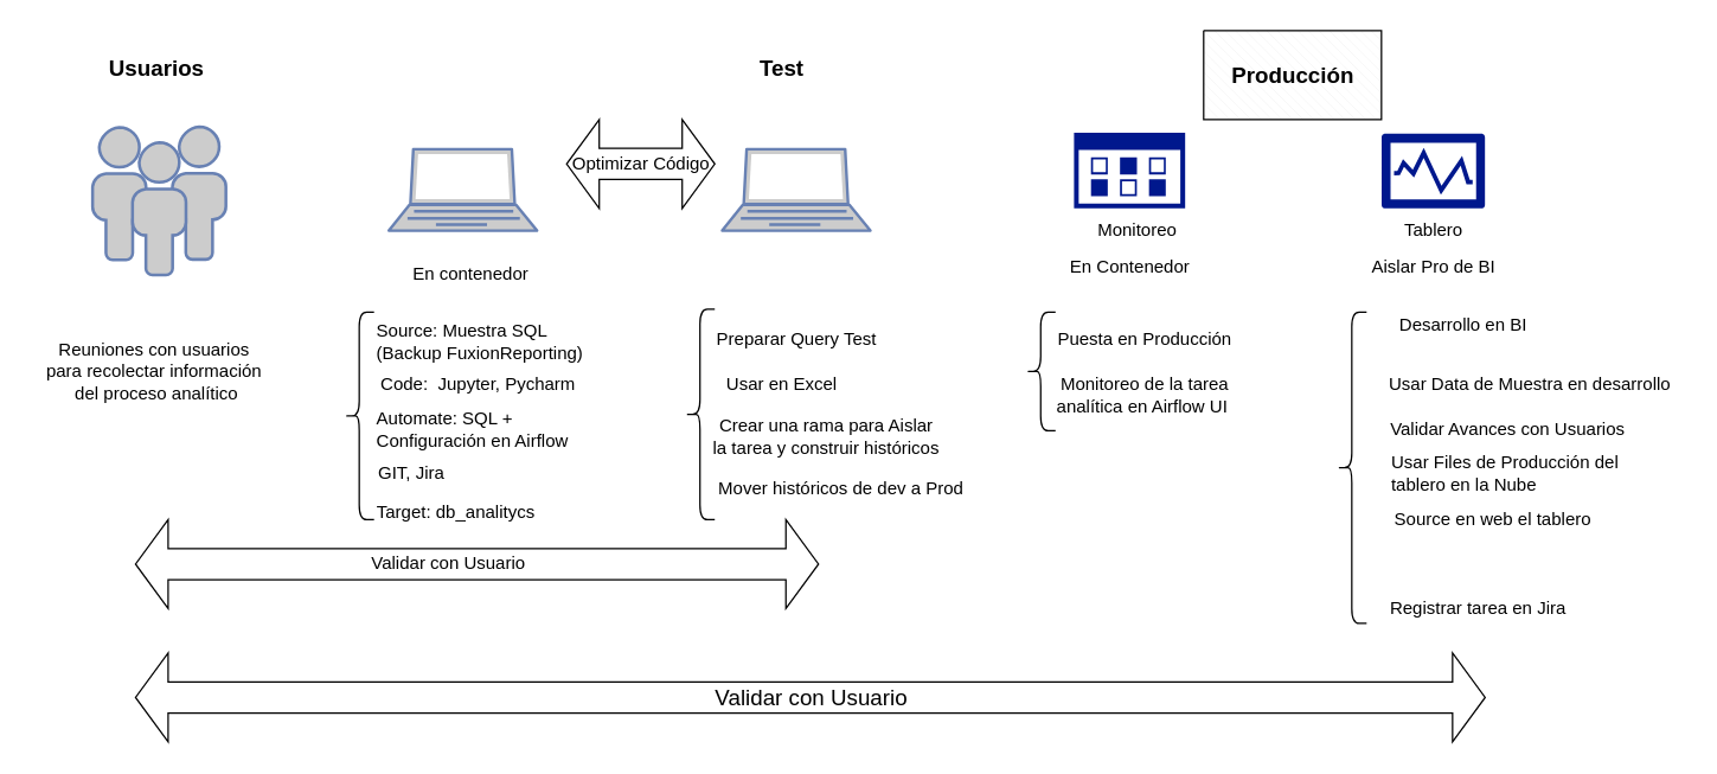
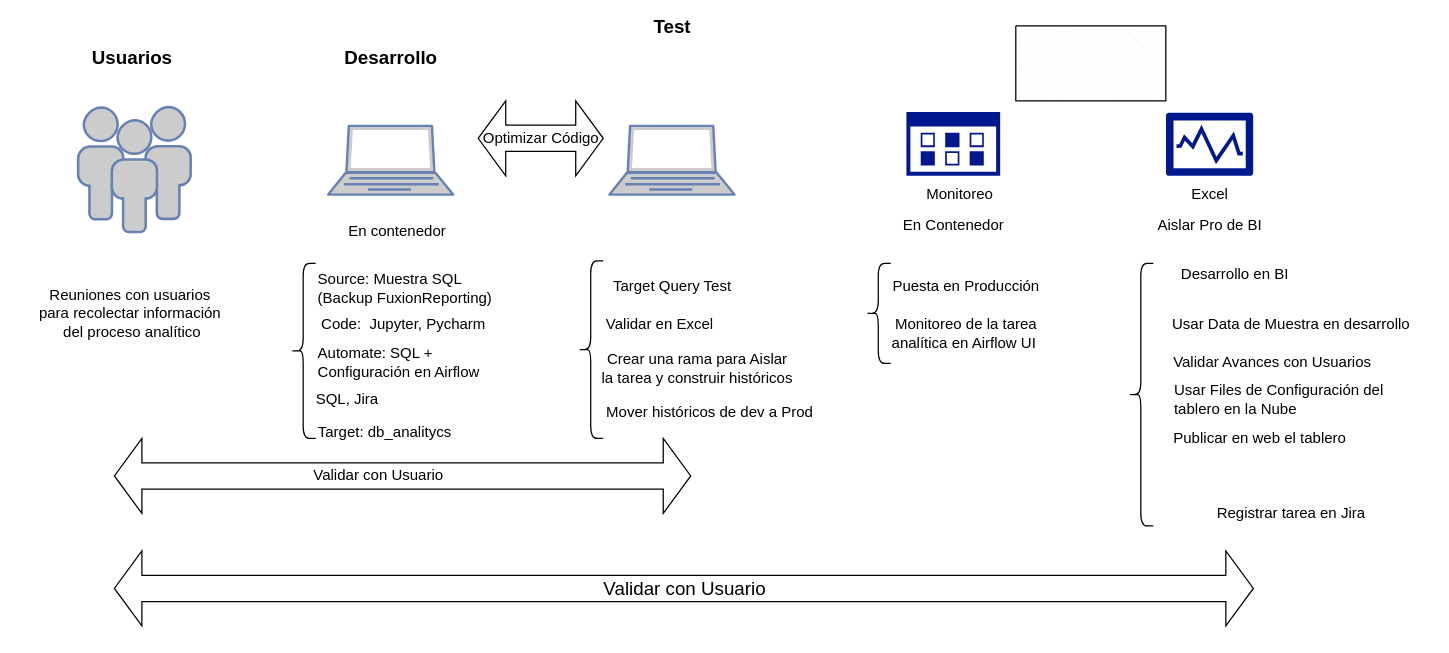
  <mxCell id="0" />
  <mxCell id="1" parent="0" />
  <mxCell id="2" value="" style="fontColor=#0066CC;verticalAlign=top;verticalLabelPosition=bottom;labelPosition=center;align=center;html=1;outlineConnect=0;fillColor=#CCCCCC;strokeColor=#6881B3;gradientColor=none;gradientDirection=north;strokeWidth=2;shape=mxgraph.networks.users;" parent="1" vertex="1"><mxGeometry x="62" y="85" width="90" height="100" as="geometry" /></mxCell>
  <mxCell id="3" value="" style="fontColor=#0066CC;verticalAlign=top;verticalLabelPosition=bottom;labelPosition=center;align=center;html=1;outlineConnect=0;fillColor=#CCCCCC;strokeColor=#6881B3;gradientColor=none;gradientDirection=north;strokeWidth=2;shape=mxgraph.networks.laptop;" parent="1" vertex="1"><mxGeometry x="262" y="100" width="100" height="55" as="geometry" /></mxCell>
  <mxCell id="4" value="" style="sketch=0;aspect=fixed;pointerEvents=1;shadow=0;dashed=0;html=1;strokeColor=none;labelPosition=center;verticalLabelPosition=bottom;verticalAlign=top;align=center;fillColor=#00188D;shape=mxgraph.mscae.enterprise.performance_monitor" parent="1" vertex="1"><mxGeometry x="932" y="89.6" width="70" height="50.4" as="geometry" /></mxCell>
  <mxCell id="5" value="" style="sketch=0;aspect=fixed;pointerEvents=1;shadow=0;dashed=0;html=1;strokeColor=none;labelPosition=center;verticalLabelPosition=bottom;verticalAlign=top;align=center;fillColor=#00188D;shape=mxgraph.mscae.enterprise.management_console;" parent="1" vertex="1"><mxGeometry x="724.5" y="89" width="75" height="51" as="geometry" /></mxCell>
  <mxCell id="6" value="" style="shape=curlyBracket;whiteSpace=wrap;html=1;rounded=1;labelPosition=left;verticalLabelPosition=middle;align=right;verticalAlign=middle;" parent="1" vertex="1"><mxGeometry x="232" y="210" width="20" height="140" as="geometry" /></mxCell>
+ <mxCell id="7" value="Desarrollo" style="text;html=1;align=center;verticalAlign=middle;resizable=0;points=[];autosize=1;strokeColor=none;fillColor=none;fontSize=15;fontStyle=1" parent="1" vertex="1"><mxGeometry x="262" y="30" width="100" height="30" as="geometry" /></mxCell>
  <mxCell id="8" value="Usuarios" style="text;html=1;align=center;verticalAlign=middle;resizable=0;points=[];autosize=1;strokeColor=none;fillColor=none;fontSize=15;fontStyle=1" parent="1" vertex="1"><mxGeometry x="60" y="30" width="90" height="30" as="geometry" /></mxCell>
  <mxCell id="9" value="Automate: SQL + &lt;br&gt;Configuración en Airflow" style="text;html=1;align=left;verticalAlign=middle;resizable=0;points=[];autosize=1;strokeColor=none;fillColor=none;" parent="1" vertex="1"><mxGeometry x="252" y="269" width="150" height="40" as="geometry" /></mxCell>
  <mxCell id="10" value="Source: Muestra SQL &lt;br&gt;(Backup FuxionReporting)" style="text;html=1;align=left;verticalAlign=middle;resizable=0;points=[];autosize=1;strokeColor=none;fillColor=none;" parent="1" vertex="1"><mxGeometry x="252" y="210" width="160" height="40" as="geometry" /></mxCell>
  <mxCell id="11" value="Code:&amp;nbsp; Jupyter, Pycharm" style="text;html=1;align=center;verticalAlign=middle;resizable=0;points=[];autosize=1;strokeColor=none;fillColor=none;" parent="1" vertex="1"><mxGeometry x="247" y="244" width="150" height="30" as="geometry" /></mxCell>
- <mxCell id="12" value="GIT, Jira" style="text;html=1;align=center;verticalAlign=middle;resizable=0;points=[];autosize=1;strokeColor=none;fillColor=none;" parent="1" vertex="1"><mxGeometry x="242" y="304" width="70" height="30" as="geometry" /></mxCell>
+ <mxCell id="12" value="SQL, Jira" style="text;html=1;align=center;verticalAlign=middle;resizable=0;points=[];autosize=1;strokeColor=none;fillColor=none;" parent="1" vertex="1"><mxGeometry x="242" y="304" width="70" height="30" as="geometry" /></mxCell>
  <mxCell id="13" value="" style="fontColor=#0066CC;verticalAlign=top;verticalLabelPosition=bottom;labelPosition=center;align=center;html=1;outlineConnect=0;fillColor=#CCCCCC;strokeColor=#6881B3;gradientColor=none;gradientDirection=north;strokeWidth=2;shape=mxgraph.networks.laptop;" parent="1" vertex="1"><mxGeometry x="487" y="100" width="100" height="55" as="geometry" /></mxCell>
  <mxCell id="14" value="" style="shape=curlyBracket;whiteSpace=wrap;html=1;rounded=1;labelPosition=left;verticalLabelPosition=middle;align=right;verticalAlign=middle;" parent="1" vertex="1"><mxGeometry x="462" y="208" width="20" height="142" as="geometry" /></mxCell>
- <mxCell id="15" value="Usar en Excel" style="text;html=1;align=center;verticalAlign=middle;resizable=0;points=[];autosize=1;strokeColor=none;fillColor=none;" parent="1" vertex="1"><mxGeometry x="472" y="244" width="110" height="30" as="geometry" /></mxCell>
- <mxCell id="16" value="Preparar Query Test" style="text;html=1;align=center;verticalAlign=middle;resizable=0;points=[];autosize=1;strokeColor=none;fillColor=none;" parent="1" vertex="1"><mxGeometry x="472" y="214" width="130" height="30" as="geometry" /></mxCell>
- <mxCell id="17" value="Test" style="text;html=1;align=center;verticalAlign=middle;resizable=0;points=[];autosize=1;strokeColor=none;fillColor=none;fontSize=15;fontStyle=1" parent="1" vertex="1"><mxGeometry x="502" y="30" width="50" height="30" as="geometry" /></mxCell>
+ <mxCell id="15" value="Validar en Excel" style="text;html=1;align=center;verticalAlign=middle;resizable=0;points=[];autosize=1;strokeColor=none;fillColor=none;" parent="1" vertex="1"><mxGeometry x="472" y="244" width="110" height="30" as="geometry" /></mxCell>
+ <mxCell id="16" value="Target Query Test" style="text;html=1;align=center;verticalAlign=middle;resizable=0;points=[];autosize=1;strokeColor=none;fillColor=none;" parent="1" vertex="1"><mxGeometry x="472" y="214" width="130" height="30" as="geometry" /></mxCell>
+ <mxCell id="17" value="Test" style="text;html=1;align=center;verticalAlign=middle;resizable=0;points=[];autosize=1;strokeColor=none;fillColor=none;fontSize=15;fontStyle=1" parent="1" vertex="1"><mxGeometry x="512" y="5" width="50" height="30" as="geometry" /></mxCell>
  <mxCell id="18" value="" style="html=1;shadow=0;dashed=0;align=center;verticalAlign=middle;shape=mxgraph.arrows2.twoWayArrow;dy=0.65;dx=22;fontSize=15;" parent="1" vertex="1"><mxGeometry x="382" y="80" width="100" height="60" as="geometry" /></mxCell>
  <mxCell id="19" value="Crear una rama para Aislar &lt;br&gt;la tarea y construir históricos" style="text;html=1;align=center;verticalAlign=middle;resizable=0;points=[];autosize=1;strokeColor=none;fillColor=none;fontSize=12;" parent="1" vertex="1"><mxGeometry x="467" y="274" width="180" height="40" as="geometry" /></mxCell>
  <mxCell id="20" value="Mover históricos de dev a Prod" style="text;html=1;align=center;verticalAlign=middle;resizable=0;points=[];autosize=1;strokeColor=none;fillColor=none;fontSize=12;" parent="1" vertex="1"><mxGeometry x="472" y="314" width="190" height="30" as="geometry" /></mxCell>
  <mxCell id="21" value="" style="shape=curlyBracket;whiteSpace=wrap;html=1;rounded=1;labelPosition=left;verticalLabelPosition=middle;align=right;verticalAlign=middle;" parent="1" vertex="1"><mxGeometry x="692" y="210" width="20" height="80" as="geometry" /></mxCell>
  <mxCell id="22" value="Monitoreo de la tarea &lt;br&gt;analítica en Airflow UI&amp;nbsp;" style="text;html=1;align=center;verticalAlign=middle;resizable=0;points=[];autosize=1;strokeColor=none;fillColor=none;" parent="1" vertex="1"><mxGeometry x="702" y="246" width="140" height="40" as="geometry" /></mxCell>
  <mxCell id="23" value="Puesta en Producción" style="text;html=1;align=center;verticalAlign=middle;resizable=0;points=[];autosize=1;strokeColor=none;fillColor=none;" parent="1" vertex="1"><mxGeometry x="702" y="214" width="140" height="30" as="geometry" /></mxCell>
  <mxCell id="24" value="Reuniones con usuarios&amp;nbsp;&lt;br&gt;para recolectar información&amp;nbsp;&lt;br&gt;del proceso analítico" style="text;html=1;align=center;verticalAlign=middle;resizable=0;points=[];autosize=1;strokeColor=none;fillColor=none;fontSize=12;" parent="1" vertex="1"><mxGeometry x="20" y="220" width="170" height="60" as="geometry" /></mxCell>
  <mxCell id="25" value="" style="shape=curlyBracket;whiteSpace=wrap;html=1;rounded=1;labelPosition=left;verticalLabelPosition=middle;align=right;verticalAlign=middle;" parent="1" vertex="1"><mxGeometry x="902" y="210" width="20" height="210" as="geometry" /></mxCell>
  <mxCell id="26" value="Usar Data de Muestra en desarrollo" style="text;html=1;align=center;verticalAlign=middle;resizable=0;points=[];autosize=1;strokeColor=none;fillColor=none;" parent="1" vertex="1"><mxGeometry x="927" y="244" width="210" height="30" as="geometry" /></mxCell>
  <mxCell id="27" value="Desarrollo en BI" style="text;html=1;align=center;verticalAlign=middle;resizable=0;points=[];autosize=1;strokeColor=none;fillColor=none;" parent="1" vertex="1"><mxGeometry x="932" y="204" width="110" height="30" as="geometry" /></mxCell>
  <mxCell id="28" value="Monitoreo" style="text;html=1;align=center;verticalAlign=middle;resizable=0;points=[];autosize=1;strokeColor=none;fillColor=none;fontSize=12;" parent="1" vertex="1"><mxGeometry x="727" y="140" width="80" height="30" as="geometry" /></mxCell>
- <mxCell id="29" value="Tablero" style="text;html=1;align=center;verticalAlign=middle;resizable=0;points=[];autosize=1;strokeColor=none;fillColor=none;fontSize=12;" parent="1" vertex="1"><mxGeometry x="937" y="140" width="60" height="30" as="geometry" /></mxCell>
+ <mxCell id="29" value="Excel" style="text;html=1;align=center;verticalAlign=middle;resizable=0;points=[];autosize=1;strokeColor=none;fillColor=none;fontSize=12;" parent="1" vertex="1"><mxGeometry x="937" y="140" width="60" height="30" as="geometry" /></mxCell>
  <mxCell id="30" value="Validar Avances con Usuarios" style="text;html=1;align=center;verticalAlign=middle;resizable=0;points=[];autosize=1;strokeColor=none;fillColor=none;fontSize=12;" parent="1" vertex="1"><mxGeometry x="927" y="274" width="180" height="30" as="geometry" /></mxCell>
- <mxCell id="31" value="Source en web el tablero" style="text;html=1;align=center;verticalAlign=middle;resizable=0;points=[];autosize=1;strokeColor=none;fillColor=none;fontSize=12;" parent="1" vertex="1"><mxGeometry x="927" y="335" width="160" height="30" as="geometry" /></mxCell>
+ <mxCell id="31" value="Publicar en web el tablero" style="text;html=1;align=center;verticalAlign=middle;resizable=0;points=[];autosize=1;strokeColor=none;fillColor=none;fontSize=12;" parent="1" vertex="1"><mxGeometry x="927" y="335" width="160" height="30" as="geometry" /></mxCell>
  <mxCell id="32" value="" style="group" parent="1" vertex="1" connectable="0"><mxGeometry x="812" y="20" width="120" height="60" as="geometry" /></mxCell>
  <mxCell id="33" value="" style="verticalLabelPosition=bottom;verticalAlign=top;html=1;shape=mxgraph.basic.patternFillRect;fillStyle=diagRev;step=5;fillStrokeWidth=0.2;fillStrokeColor=#dddddd;fontSize=12;" parent="32" vertex="1"><mxGeometry width="120" height="60" as="geometry" /></mxCell>
- <mxCell id="34" value="Producción" style="text;html=1;align=center;verticalAlign=middle;resizable=0;points=[];autosize=1;strokeColor=none;fillColor=none;fontSize=15;fontStyle=1" parent="32" vertex="1"><mxGeometry x="5" y="15" width="110" height="30" as="geometry" /></mxCell>
  <mxCell id="35" value="En contenedor" style="text;html=1;align=center;verticalAlign=middle;resizable=0;points=[];autosize=1;strokeColor=none;fillColor=none;fontSize=12;" parent="1" vertex="1"><mxGeometry x="267" y="170" width="100" height="30" as="geometry" /></mxCell>
  <mxCell id="36" value="En Contenedor" style="text;html=1;align=center;verticalAlign=middle;resizable=0;points=[];autosize=1;strokeColor=none;fillColor=none;fontSize=12;" parent="1" vertex="1"><mxGeometry x="712" y="165" width="100" height="30" as="geometry" /></mxCell>
- <mxCell id="37" value="Registrar tarea en Jira" style="text;html=1;align=center;verticalAlign=middle;resizable=0;points=[];autosize=1;strokeColor=none;fillColor=none;fontSize=12;" parent="1" vertex="1"><mxGeometry x="927" y="395" width="140" height="30" as="geometry" /></mxCell>
+ <mxCell id="37" value="Registrar tarea en Jira" style="text;html=1;align=center;verticalAlign=middle;resizable=0;points=[];autosize=1;strokeColor=none;fillColor=none;fontSize=12;" parent="1" vertex="1"><mxGeometry x="962" y="395" width="140" height="30" as="geometry" /></mxCell>
  <mxCell id="38" value="" style="html=1;shadow=0;dashed=0;align=center;verticalAlign=middle;shape=mxgraph.arrows2.twoWayArrow;dy=0.65;dx=22;fontSize=15;" parent="1" vertex="1"><mxGeometry x="91" y="350" width="461" height="60" as="geometry" /></mxCell>
  <mxCell id="39" value="Validar con Usuario" style="html=1;shadow=0;dashed=0;align=center;verticalAlign=middle;shape=mxgraph.arrows2.twoWayArrow;dy=0.65;dx=22;fontSize=15;" parent="1" vertex="1"><mxGeometry x="91" y="440" width="911" height="60" as="geometry" /></mxCell>
- <mxCell id="40" value="&lt;div style=&quot;&quot;&gt;&lt;span style=&quot;background-color: initial;&quot;&gt;Usar Files de Producción del&lt;/span&gt;&lt;/div&gt;tablero en la Nube" style="text;html=1;align=left;verticalAlign=middle;resizable=0;points=[];autosize=1;strokeColor=none;fillColor=none;fontSize=12;" parent="1" vertex="1"><mxGeometry x="937" y="299" width="190" height="40" as="geometry" /></mxCell>
+ <mxCell id="40" value="&lt;div style=&quot;&quot;&gt;&lt;span style=&quot;background-color: initial;&quot;&gt;Usar Files de Configuración del&lt;/span&gt;&lt;/div&gt;tablero en la Nube" style="text;html=1;align=left;verticalAlign=middle;resizable=0;points=[];autosize=1;strokeColor=none;fillColor=none;fontSize=12;" parent="1" vertex="1"><mxGeometry x="937" y="299" width="190" height="40" as="geometry" /></mxCell>
  <mxCell id="41" value="Optimizar Código" style="text;html=1;align=center;verticalAlign=middle;resizable=0;points=[];autosize=1;strokeColor=none;fillColor=none;fontSize=12;" parent="1" vertex="1"><mxGeometry x="372" y="95" width="120" height="30" as="geometry" /></mxCell>
  <mxCell id="42" value="Validar con Usuario" style="text;html=1;align=center;verticalAlign=middle;resizable=0;points=[];autosize=1;strokeColor=none;fillColor=none;fontSize=12;" parent="1" vertex="1"><mxGeometry x="237" y="365" width="130" height="30" as="geometry" /></mxCell>
  <mxCell id="43" value="Target: db_analitycs" style="text;html=1;align=center;verticalAlign=middle;resizable=0;points=[];autosize=1;strokeColor=none;fillColor=none;fontSize=12;" parent="1" vertex="1"><mxGeometry x="242" y="330" width="130" height="30" as="geometry" /></mxCell>
  <mxCell id="44" value="Aislar Pro de BI" style="text;html=1;align=center;verticalAlign=middle;resizable=0;points=[];autosize=1;strokeColor=none;fillColor=none;fontSize=12;" parent="1" vertex="1"><mxGeometry x="907" y="165" width="120" height="30" as="geometry" /></mxCell>
